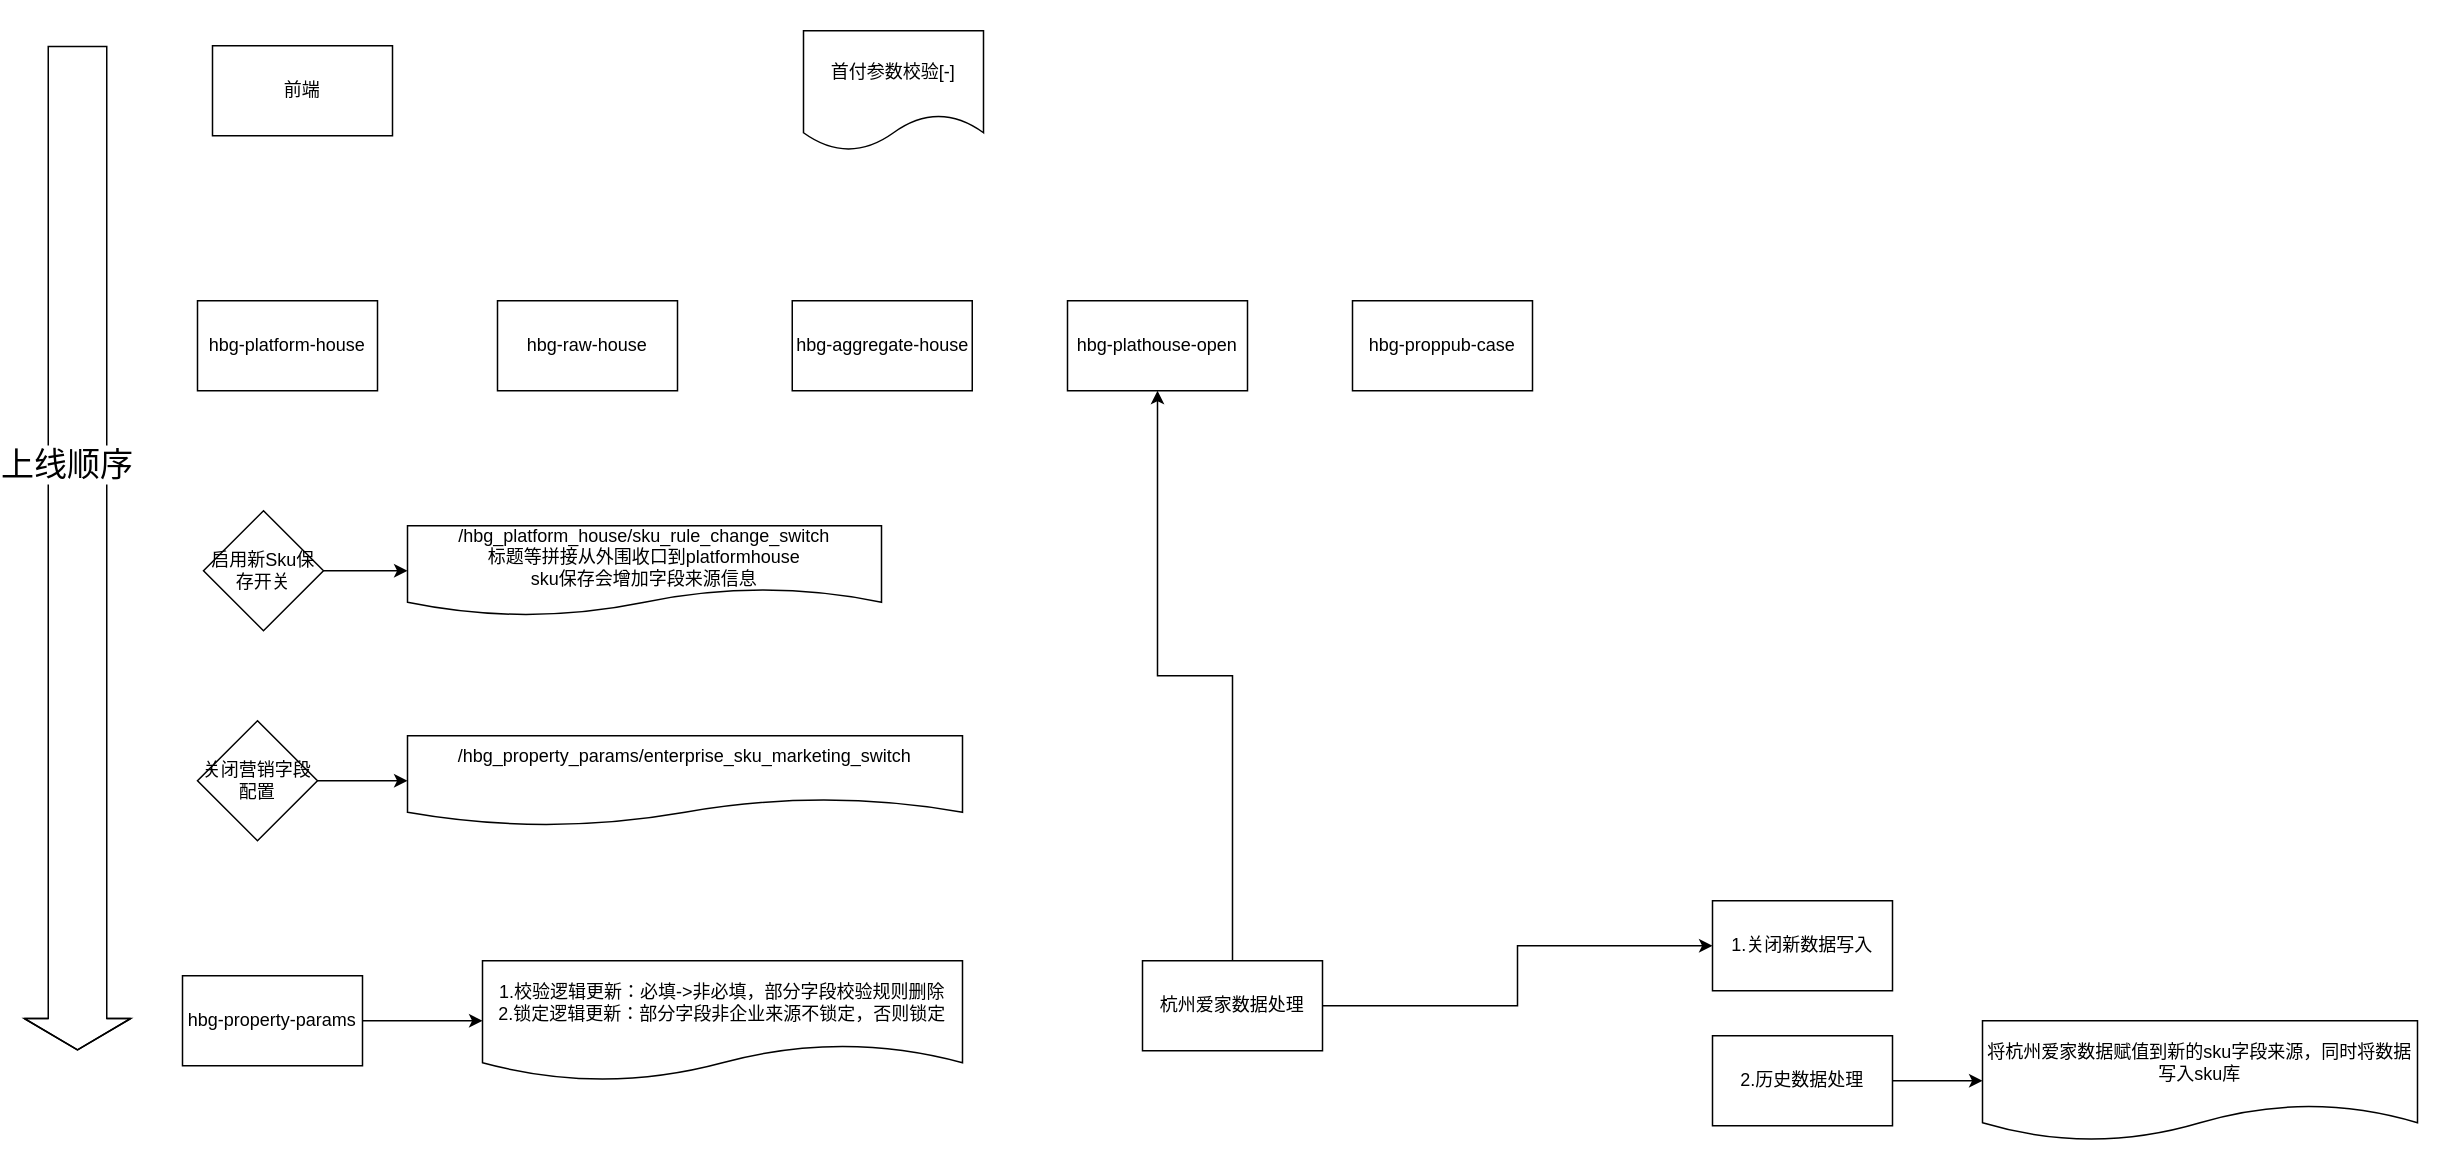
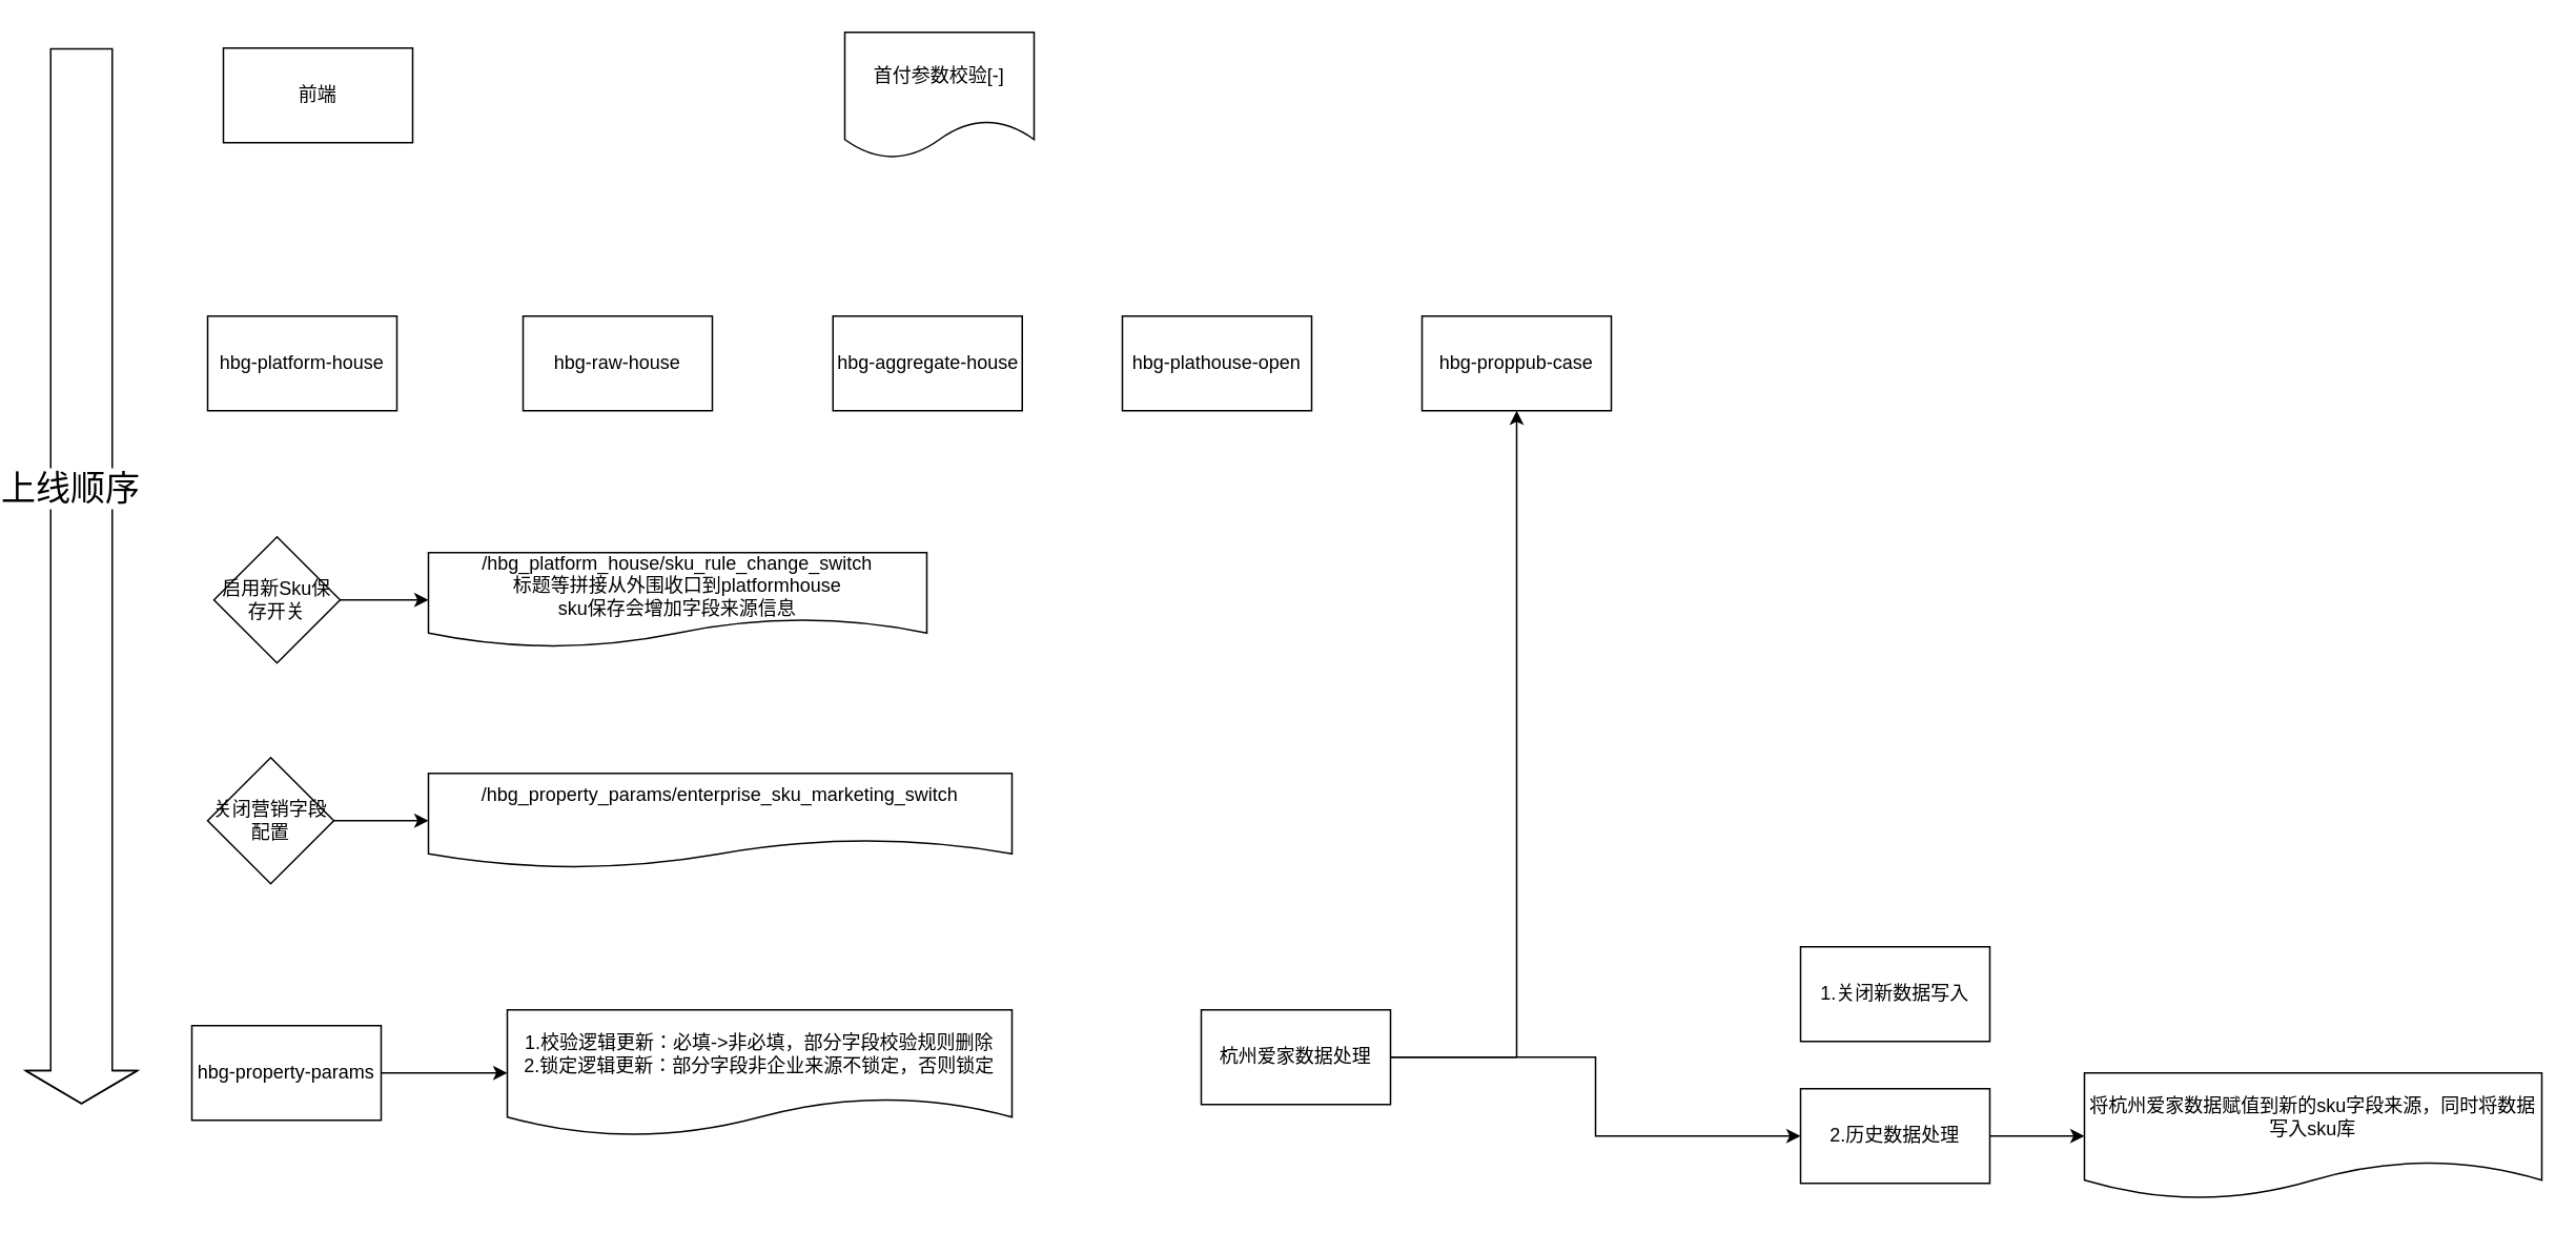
  <mxCell id="0" />
  <mxCell id="1" parent="0" />
  <mxCell id="2" value="hbg-aggregate-house" style="rounded=0;whiteSpace=wrap;html=1;" vertex="1" parent="1"><mxGeometry x="496.5" y="200" width="120" height="60" as="geometry" /></mxCell>
  <mxCell id="3" value="hbg-platform-house" style="rounded=0;whiteSpace=wrap;html=1;" vertex="1" parent="1"><mxGeometry x="100" y="200" width="120" height="60" as="geometry" /></mxCell>
  <mxCell id="4" value="hbg-plathouse-open" style="rounded=0;whiteSpace=wrap;html=1;" vertex="1" parent="1"><mxGeometry x="680" y="200" width="120" height="60" as="geometry" /></mxCell>
  <mxCell id="5" value="" style="edgeStyle=orthogonalEdgeStyle;rounded=0;orthogonalLoop=1;jettySize=auto;html=1;" edge="1" parent="1" source="6" target="12"><mxGeometry relative="1" as="geometry" /></mxCell>
  <mxCell id="6" value="hbg-property-params" style="rounded=0;whiteSpace=wrap;html=1;" vertex="1" parent="1"><mxGeometry x="90" y="650" width="120" height="60" as="geometry" /></mxCell>
  <mxCell id="7" value="hbg-proppub-case" style="rounded=0;whiteSpace=wrap;html=1;" vertex="1" parent="1"><mxGeometry x="870" y="200" width="120" height="60" as="geometry" /></mxCell>
  <mxCell id="8" value="hbg-raw-house" style="rounded=0;whiteSpace=wrap;html=1;" vertex="1" parent="1"><mxGeometry x="300" y="200" width="120" height="60" as="geometry" /></mxCell>
  <mxCell id="9" value="首付参数校验[-]" style="shape=document;whiteSpace=wrap;html=1;boundedLbl=1;rounded=0;" vertex="1" parent="1"><mxGeometry x="504" y="20" width="120" height="80" as="geometry" /></mxCell>
  <mxCell id="10" value="" style="edgeStyle=orthogonalEdgeStyle;rounded=0;orthogonalLoop=1;jettySize=auto;html=1;strokeColor=default;strokeWidth=1;fontSize=12;" edge="1" parent="1" source="11" target="18"><mxGeometry relative="1" as="geometry" /></mxCell>
  <mxCell id="11" value="启用新Sku保存开关" style="rhombus;whiteSpace=wrap;html=1;" vertex="1" parent="1"><mxGeometry x="104" y="340" width="80" height="80" as="geometry" /></mxCell>
  <mxCell id="12" value="1.校验逻辑更新：必填-&amp;gt;非必填，部分字段校验规则删除&lt;br&gt;2.锁定逻辑更新：部分字段非企业来源不锁定，否则锁定" style="shape=document;whiteSpace=wrap;html=1;boundedLbl=1;rounded=0;" vertex="1" parent="1"><mxGeometry x="290" y="640" width="320" height="80" as="geometry" /></mxCell>
  <mxCell id="13" value="" style="shape=flexArrow;endArrow=classic;html=1;rounded=0;width=39;endSize=6.67;endWidth=31;strokeWidth=1;fontSize=22;verticalAlign=bottom;strokeColor=default;" edge="1" parent="1"><mxGeometry width="50" height="50" relative="1" as="geometry"><mxPoint x="20" y="30" as="sourcePoint" /><mxPoint x="20" y="700" as="targetPoint" /><Array as="points"><mxPoint x="20" y="290" /></Array></mxGeometry></mxCell>
  <mxCell id="14" value="上线顺序" style="edgeLabel;html=1;align=center;verticalAlign=top;resizable=0;points=[];fontSize=22;" vertex="1" connectable="0" parent="13"><mxGeometry x="-0.225" y="-8" relative="1" as="geometry"><mxPoint as="offset" /></mxGeometry></mxCell>
  <mxCell id="15" value="" style="edgeStyle=orthogonalEdgeStyle;rounded=0;orthogonalLoop=1;jettySize=auto;html=1;strokeColor=default;strokeWidth=1;fontSize=12;" edge="1" parent="1" source="16" target="17"><mxGeometry relative="1" as="geometry" /></mxCell>
  <mxCell id="16" value="关闭营销字段配置" style="rhombus;whiteSpace=wrap;html=1;fontSize=12;" vertex="1" parent="1"><mxGeometry x="100" y="480" width="80" height="80" as="geometry" /></mxCell>
  <mxCell id="17" value="&lt;div&gt;/hbg_property_params/enterprise_sku_marketing_switch&lt;/div&gt;&lt;div&gt;&lt;br&gt;&lt;/div&gt;" style="shape=document;whiteSpace=wrap;html=1;boundedLbl=1;" vertex="1" parent="1"><mxGeometry x="240" y="490" width="370" height="60" as="geometry" /></mxCell>
  <mxCell id="18" value="&lt;div&gt;/hbg_platform_house/sku_rule_change_switch&lt;/div&gt;&lt;div&gt;标题等拼接从外围收口到platformhouse&lt;br&gt;sku保存会增加字段来源信息&lt;/div&gt;" style="shape=document;whiteSpace=wrap;html=1;boundedLbl=1;" vertex="1" parent="1"><mxGeometry x="240" y="350" width="316" height="60" as="geometry" /></mxCell>
  <mxCell id="19" value="前端" style="rounded=0;whiteSpace=wrap;html=1;fontSize=12;" vertex="1" parent="1"><mxGeometry x="110" y="30" width="120" height="60" as="geometry" /></mxCell>
- <mxCell id="20" value="" style="edgeStyle=orthogonalEdgeStyle;rounded=0;orthogonalLoop=1;jettySize=auto;html=1;strokeColor=default;strokeWidth=1;fontSize=12;" edge="1" parent="1" source="22" target="4"><mxGeometry relative="1" as="geometry" /></mxCell>
- <mxCell id="21" value="" style="edgeStyle=orthogonalEdgeStyle;rounded=0;orthogonalLoop=1;jettySize=auto;html=1;strokeColor=default;strokeWidth=1;fontSize=12;" edge="1" parent="1" source="22" target="26"><mxGeometry relative="1" as="geometry" /></mxCell>
+ <mxCell id="20" value="" style="edgeStyle=orthogonalEdgeStyle;rounded=0;orthogonalLoop=1;jettySize=auto;html=1;strokeColor=default;strokeWidth=1;fontSize=12;" edge="1" parent="1" source="22" target="25"><mxGeometry relative="1" as="geometry" /></mxCell>
+ <mxCell id="21" value="" style="edgeStyle=orthogonalEdgeStyle;rounded=0;orthogonalLoop=1;jettySize=auto;html=1;strokeColor=default;strokeWidth=1;fontSize=12;" edge="1" parent="1" source="22" target="7"><mxGeometry relative="1" as="geometry" /></mxCell>
  <mxCell id="22" value="杭州爱家数据处理" style="rounded=0;whiteSpace=wrap;html=1;fontSize=12;" vertex="1" parent="1"><mxGeometry x="730" y="640" width="120" height="60" as="geometry" /></mxCell>
  <mxCell id="23" value="将杭州爱家数据赋值到新的sku字段来源，同时将数据写入sku库" style="shape=document;whiteSpace=wrap;html=1;boundedLbl=1;rounded=0;" vertex="1" parent="1"><mxGeometry x="1290" y="680" width="290" height="80" as="geometry" /></mxCell>
  <mxCell id="24" style="edgeStyle=orthogonalEdgeStyle;rounded=0;orthogonalLoop=1;jettySize=auto;html=1;entryX=0;entryY=0.5;entryDx=0;entryDy=0;strokeColor=default;strokeWidth=1;fontSize=12;" edge="1" parent="1" source="25" target="23"><mxGeometry relative="1" as="geometry" /></mxCell>
  <mxCell id="25" value="2.历史数据处理" style="rounded=0;whiteSpace=wrap;html=1;" vertex="1" parent="1"><mxGeometry x="1110" y="690" width="120" height="60" as="geometry" /></mxCell>
  <mxCell id="26" value="1.关闭新数据写入" style="whiteSpace=wrap;html=1;rounded=0;" vertex="1" parent="1"><mxGeometry x="1110" y="600" width="120" height="60" as="geometry" /></mxCell>
